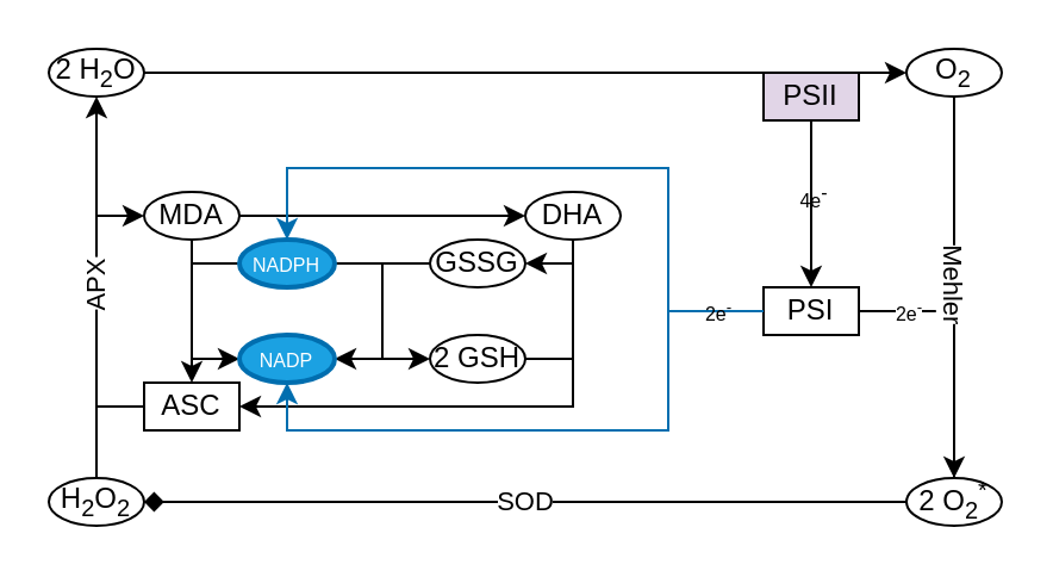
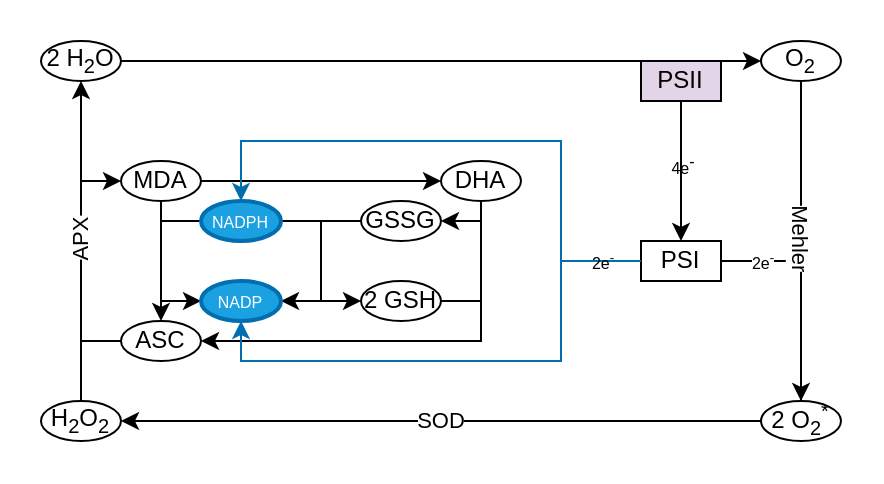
  <mxCell id="0" />
  <mxCell id="1" parent="0" />
  <mxCell id="2" style="edgeStyle=orthogonalEdgeStyle;rounded=0;orthogonalLoop=1;jettySize=auto;html=1;exitX=0;exitY=0.5;exitDx=0;exitDy=0;entryX=0;entryY=0.5;entryDx=0;entryDy=0;strokeColor=#000000;" edge="1" parent="1" source="24" target="23"><mxGeometry relative="1" as="geometry" /></mxCell>
  <mxCell id="3" style="edgeStyle=orthogonalEdgeStyle;rounded=0;orthogonalLoop=1;jettySize=auto;html=1;exitX=1;exitY=0.5;exitDx=0;exitDy=0;entryX=0.5;entryY=0;entryDx=0;entryDy=0;strokeColor=#000000;" edge="1" parent="1" source="18" target="14"><mxGeometry relative="1" as="geometry" /></mxCell>
  <mxCell id="4" value="2e&lt;sup&gt;-&lt;/sup&gt;" style="edgeLabel;html=1;align=center;verticalAlign=middle;resizable=0;points=[];fontSize=8;" vertex="1" connectable="0" parent="3"><mxGeometry x="-0.778" y="1" relative="1" as="geometry"><mxPoint x="8" y="1" as="offset" /></mxGeometry></mxCell>
  <mxCell id="5" style="edgeStyle=orthogonalEdgeStyle;rounded=0;orthogonalLoop=1;jettySize=auto;html=1;exitX=0.5;exitY=0;exitDx=0;exitDy=0;entryX=0.5;entryY=1;entryDx=0;entryDy=0;strokeColor=#000000;" edge="1" parent="1" source="7" target="9"><mxGeometry relative="1" as="geometry" /></mxCell>
  <mxCell id="6" value="APX" style="edgeLabel;html=1;align=center;verticalAlign=middle;resizable=0;points=[];rotation=-90;" vertex="1" connectable="0" parent="5"><mxGeometry x="-0.103" relative="1" as="geometry"><mxPoint y="-7.2" as="offset" /></mxGeometry></mxCell>
  <mxCell id="7" value="H&lt;sub&gt;2&lt;/sub&gt;O&lt;sub&gt;2&lt;/sub&gt;" style="ellipse;whiteSpace=wrap;html=1;strokeColor=#000000;strokeWidth=1;" vertex="1" parent="1"><mxGeometry x="20" y="200" width="40" height="20" as="geometry" /></mxCell>
  <mxCell id="8" style="edgeStyle=orthogonalEdgeStyle;rounded=0;orthogonalLoop=1;jettySize=auto;html=1;exitX=1;exitY=0.5;exitDx=0;exitDy=0;entryX=0;entryY=0.5;entryDx=0;entryDy=0;strokeColor=#000000;" edge="1" parent="1" source="9" target="12"><mxGeometry relative="1" as="geometry" /></mxCell>
  <mxCell id="9" value="2 H&lt;sub&gt;2&lt;/sub&gt;O" style="ellipse;whiteSpace=wrap;html=1;strokeColor=#000000;strokeWidth=1;" vertex="1" parent="1"><mxGeometry x="20" y="20" width="40" height="20" as="geometry" /></mxCell>
  <mxCell id="10" style="edgeStyle=orthogonalEdgeStyle;rounded=0;orthogonalLoop=1;jettySize=auto;html=1;exitX=0.5;exitY=1;exitDx=0;exitDy=0;entryX=0.5;entryY=0;entryDx=0;entryDy=0;strokeColor=#000000;endArrow=none;" edge="1" parent="1" source="12" target="14"><mxGeometry relative="1" as="geometry" /></mxCell>
  <mxCell id="11" value="Mehler" style="edgeLabel;html=1;align=center;verticalAlign=middle;resizable=0;points=[];rotation=90;" vertex="1" connectable="0" parent="10"><mxGeometry x="-0.242" y="3" relative="1" as="geometry"><mxPoint x="-3" y="16.9" as="offset" /></mxGeometry></mxCell>
  <mxCell id="12" value="O&lt;sub&gt;2&lt;/sub&gt;" style="ellipse;whiteSpace=wrap;html=1;strokeColor=#000000;strokeWidth=1;" vertex="1" parent="1"><mxGeometry x="380" y="20" width="40" height="20" as="geometry" /></mxCell>
- <mxCell id="13" value="SOD" style="edgeStyle=orthogonalEdgeStyle;rounded=0;orthogonalLoop=1;jettySize=auto;html=1;exitX=0;exitY=0.5;exitDx=0;exitDy=0;entryX=1;entryY=0.5;entryDx=0;entryDy=0;strokeColor=#000000;endArrow=diamond;" edge="1" parent="1" source="14" target="7"><mxGeometry relative="1" as="geometry" /></mxCell>
+ <mxCell id="13" value="SOD" style="edgeStyle=orthogonalEdgeStyle;rounded=0;orthogonalLoop=1;jettySize=auto;html=1;exitX=0;exitY=0.5;exitDx=0;exitDy=0;entryX=1;entryY=0.5;entryDx=0;entryDy=0;strokeColor=#000000;" edge="1" parent="1" source="14" target="7"><mxGeometry relative="1" as="geometry" /></mxCell>
  <mxCell id="14" value="2 O&lt;sub&gt;2&lt;/sub&gt;&lt;sup&gt;*&lt;/sup&gt;" style="ellipse;whiteSpace=wrap;html=1;strokeColor=#000000;strokeWidth=1;" vertex="1" parent="1"><mxGeometry x="380" y="200" width="40" height="20" as="geometry" /></mxCell>
  <mxCell id="15" value="" style="group" vertex="1" connectable="0" parent="1"><mxGeometry x="320" y="30" width="40" height="20" as="geometry" /></mxCell>
  <mxCell id="16" value="PSII" style="rounded=0;whiteSpace=wrap;html=1;strokeColor=#000000;strokeWidth=1;fillColor=#e1d5e7;" vertex="1" parent="15"><mxGeometry width="40" height="20" as="geometry" /></mxCell>
  <mxCell id="17" value="" style="group" vertex="1" connectable="0" parent="1"><mxGeometry x="320" y="120" width="40" height="20" as="geometry" /></mxCell>
  <mxCell id="18" value="PSI" style="rounded=0;whiteSpace=wrap;html=1;strokeColor=#000000;strokeWidth=1;" vertex="1" parent="17"><mxGeometry width="40" height="20" as="geometry" /></mxCell>
  <mxCell id="19" style="edgeStyle=orthogonalEdgeStyle;rounded=0;orthogonalLoop=1;jettySize=auto;html=1;exitX=0.5;exitY=1;exitDx=0;exitDy=0;entryX=0.5;entryY=0;entryDx=0;entryDy=0;strokeColor=#000000;" edge="1" parent="1" source="16" target="18"><mxGeometry relative="1" as="geometry" /></mxCell>
  <mxCell id="20" value="&lt;font style=&quot;font-size: 8px;&quot;&gt;4e&lt;sup style=&quot;font-size: 8px;&quot;&gt;-&lt;/sup&gt;&lt;/font&gt;" style="edgeLabel;html=1;align=center;verticalAlign=middle;resizable=0;points=[];fontSize=8;labelBackgroundColor=none;" vertex="1" connectable="0" parent="19"><mxGeometry x="-0.124" relative="1" as="geometry"><mxPoint as="offset" /></mxGeometry></mxCell>
  <mxCell id="21" style="edgeStyle=orthogonalEdgeStyle;rounded=0;orthogonalLoop=1;jettySize=auto;html=1;exitX=0.5;exitY=1;exitDx=0;exitDy=0;entryX=0.5;entryY=0;entryDx=0;entryDy=0;strokeColor=#000000;" edge="1" parent="1" source="23" target="24"><mxGeometry relative="1" as="geometry" /></mxCell>
  <mxCell id="22" style="edgeStyle=orthogonalEdgeStyle;rounded=0;orthogonalLoop=1;jettySize=auto;html=1;exitX=1;exitY=0.5;exitDx=0;exitDy=0;entryX=0;entryY=0.5;entryDx=0;entryDy=0;strokeColor=#000000;" edge="1" parent="1" source="23" target="35"><mxGeometry relative="1" as="geometry" /></mxCell>
  <mxCell id="23" value="MDA" style="ellipse;whiteSpace=wrap;html=1;strokeColor=#000000;strokeWidth=1;" vertex="1" parent="1"><mxGeometry x="60" y="80" width="40" height="20" as="geometry" /></mxCell>
- <mxCell id="24" value="ASC" style="whiteSpace=wrap;html=1;strokeColor=#000000;strokeWidth=1;rounded=0;" vertex="1" parent="1"><mxGeometry x="60" y="160" width="40" height="20" as="geometry" /></mxCell>
+ <mxCell id="24" value="ASC" style="ellipse;whiteSpace=wrap;html=1;strokeColor=#000000;strokeWidth=1;" vertex="1" parent="1"><mxGeometry x="60" y="160" width="40" height="20" as="geometry" /></mxCell>
  <mxCell id="25" style="edgeStyle=orthogonalEdgeStyle;rounded=0;orthogonalLoop=1;jettySize=auto;html=1;exitX=0;exitY=0.5;exitDx=0;exitDy=0;entryX=0;entryY=0.5;entryDx=0;entryDy=0;strokeColor=#000000;" edge="1" parent="1" source="26" target="28"><mxGeometry relative="1" as="geometry" /></mxCell>
  <mxCell id="26" value="GSSG" style="ellipse;whiteSpace=wrap;html=1;strokeColor=#000000;strokeWidth=1;" vertex="1" parent="1"><mxGeometry x="180" y="100" width="40" height="20" as="geometry" /></mxCell>
  <mxCell id="27" style="edgeStyle=orthogonalEdgeStyle;rounded=0;orthogonalLoop=1;jettySize=auto;html=1;exitX=1;exitY=0.5;exitDx=0;exitDy=0;entryX=1;entryY=0.5;entryDx=0;entryDy=0;strokeColor=#000000;" edge="1" parent="1" source="28" target="26"><mxGeometry relative="1" as="geometry" /></mxCell>
  <mxCell id="28" value="2 GSH" style="ellipse;whiteSpace=wrap;html=1;strokeColor=#000000;strokeWidth=1;" vertex="1" parent="1"><mxGeometry x="180" y="140" width="40" height="20" as="geometry" /></mxCell>
  <mxCell id="29" style="edgeStyle=orthogonalEdgeStyle;rounded=0;orthogonalLoop=1;jettySize=auto;html=1;exitX=0;exitY=0.5;exitDx=0;exitDy=0;entryX=0;entryY=0.5;entryDx=0;entryDy=0;strokeColor=#000000;" edge="1" parent="1" source="31" target="33"><mxGeometry relative="1" as="geometry" /></mxCell>
  <mxCell id="30" style="edgeStyle=orthogonalEdgeStyle;rounded=0;orthogonalLoop=1;jettySize=auto;html=1;exitX=1;exitY=0.5;exitDx=0;exitDy=0;entryX=1;entryY=0.5;entryDx=0;entryDy=0;strokeColor=#000000;" edge="1" parent="1" source="31" target="33"><mxGeometry relative="1" as="geometry" /></mxCell>
  <mxCell id="31" value="&lt;font style=&quot;font-size: 8px&quot;&gt;NADPH&lt;/font&gt;" style="ellipse;whiteSpace=wrap;html=1;strokeColor=#006EAF;strokeWidth=2;fillColor=#1ba1e2;fontColor=#ffffff;" vertex="1" parent="1"><mxGeometry x="100" y="100" width="40" height="20" as="geometry" /></mxCell>
  <mxCell id="32" style="edgeStyle=orthogonalEdgeStyle;rounded=0;orthogonalLoop=1;jettySize=auto;html=1;exitX=0.5;exitY=1;exitDx=0;exitDy=0;entryX=0.5;entryY=0;entryDx=0;entryDy=0;strokeColor=#006EAF;" edge="1" parent="1" source="33" target="31"><mxGeometry relative="1" as="geometry"><Array as="points"><mxPoint x="120" y="180" /><mxPoint x="280" y="180" /><mxPoint x="280" y="70" /><mxPoint x="120" y="70" /></Array></mxGeometry></mxCell>
  <mxCell id="33" value="&lt;font style=&quot;font-size: 8px&quot;&gt;NADP&lt;/font&gt;" style="ellipse;whiteSpace=wrap;html=1;strokeColor=#006EAF;strokeWidth=2;fillColor=#1ba1e2;fontColor=#ffffff;" vertex="1" parent="1"><mxGeometry x="100" y="140" width="40" height="20" as="geometry" /></mxCell>
  <mxCell id="34" style="edgeStyle=orthogonalEdgeStyle;rounded=0;orthogonalLoop=1;jettySize=auto;html=1;exitX=0.5;exitY=1;exitDx=0;exitDy=0;entryX=1;entryY=0.5;entryDx=0;entryDy=0;strokeColor=#000000;" edge="1" parent="1" source="35" target="24"><mxGeometry relative="1" as="geometry" /></mxCell>
  <mxCell id="35" value="DHA" style="ellipse;whiteSpace=wrap;html=1;strokeColor=#000000;strokeWidth=1;" vertex="1" parent="1"><mxGeometry x="220" y="80" width="40" height="20" as="geometry" /></mxCell>
  <mxCell id="36" style="edgeStyle=orthogonalEdgeStyle;rounded=0;orthogonalLoop=1;jettySize=auto;html=1;exitX=0;exitY=0.5;exitDx=0;exitDy=0;entryX=0.5;entryY=1;entryDx=0;entryDy=0;strokeColor=#006EAF;fontSize=8;" edge="1" parent="1" source="18" target="33"><mxGeometry relative="1" as="geometry"><Array as="points"><mxPoint x="280" y="130" /><mxPoint x="280" y="180" /><mxPoint x="120" y="180" /></Array></mxGeometry></mxCell>
  <mxCell id="37" value="2e&lt;sup&gt;-&lt;/sup&gt;" style="edgeLabel;html=1;align=center;verticalAlign=middle;resizable=0;points=[];fontSize=8;labelBackgroundColor=none;" vertex="1" connectable="0" parent="36"><mxGeometry x="-0.821" y="-1" relative="1" as="geometry"><mxPoint x="4" y="1" as="offset" /></mxGeometry></mxCell>
